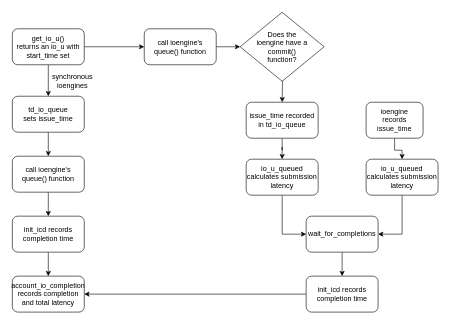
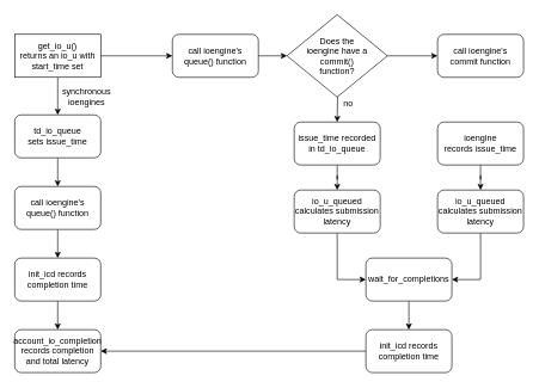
  <mxCell id="0" />
  <mxCell id="1" parent="0" />
  <mxCell id="2" value="" style="edgeStyle=orthogonalEdgeStyle;rounded=0;orthogonalLoop=1;jettySize=auto;html=1;" edge="1" parent="1" source="4" target="6"><mxGeometry relative="1" as="geometry" /></mxCell>
  <mxCell id="3" value="" style="edgeStyle=orthogonalEdgeStyle;rounded=0;orthogonalLoop=1;jettySize=auto;html=1;" edge="1" parent="1" source="4" target="23"><mxGeometry relative="1" as="geometry" /></mxCell>
- <mxCell id="4" value="get_io_u()&lt;br&gt;returns an io_u with start_time set" style="rounded=1;whiteSpace=wrap;html=1;fontSize=12;glass=0;strokeWidth=1;shadow=0;" parent="1" vertex="1"><mxGeometry x="20" y="47.5" width="120" height="60" as="geometry" /></mxCell>
+ <mxCell id="4" value="get_io_u()&lt;br&gt;returns an io_u with start_time set" style="whiteSpace=wrap;html=1;fontSize=12;glass=0;strokeWidth=1;shadow=0;rounded=0;" parent="1" vertex="1"><mxGeometry x="20" y="47.5" width="120" height="60" as="geometry" /></mxCell>
  <mxCell id="5" value="" style="edgeStyle=orthogonalEdgeStyle;rounded=0;orthogonalLoop=1;jettySize=auto;html=1;" edge="1" parent="1" source="6" target="9"><mxGeometry relative="1" as="geometry" /></mxCell>
  <mxCell id="6" value="call ioengine's queue() function" style="rounded=1;whiteSpace=wrap;html=1;" vertex="1" parent="1"><mxGeometry x="240" y="47.5" width="120" height="60" as="geometry" /></mxCell>
  <mxCell id="7" style="edgeStyle=orthogonalEdgeStyle;rounded=0;orthogonalLoop=1;jettySize=auto;html=1;entryX=0.5;entryY=0;entryDx=0;entryDy=0;" edge="1" parent="1" target="14"><mxGeometry relative="1" as="geometry"><mxPoint x="470" y="105" as="sourcePoint" /></mxGeometry></mxCell>
+ <mxCell id="8" value="" style="edgeStyle=orthogonalEdgeStyle;rounded=0;orthogonalLoop=1;jettySize=auto;html=1;" edge="1" parent="1" source="9" target="10"><mxGeometry relative="1" as="geometry" /></mxCell>
  <mxCell id="9" value="Does the&lt;br&gt;ioengine have a&lt;br&gt;commit()&lt;br&gt;function?" style="rhombus;whiteSpace=wrap;html=1;" vertex="1" parent="1"><mxGeometry x="400" width="140" height="115" as="geometry" y="20" /></mxCell>
+ <mxCell id="10" value="call ioengine's&lt;br&gt;commit function" style="rounded=1;whiteSpace=wrap;html=1;" vertex="1" parent="1"><mxGeometry x="610" y="47.5" width="120" height="60" as="geometry" /></mxCell>
  <mxCell id="11" value="" style="edgeStyle=orthogonalEdgeStyle;rounded=0;orthogonalLoop=1;jettySize=auto;html=1;" edge="1" parent="1" source="12" target="19"><mxGeometry relative="1" as="geometry" /></mxCell>
- <mxCell id="12" value="ioengine&lt;br&gt;records issue_time" style="whiteSpace=wrap;html=1;rounded=1;" vertex="1" parent="1"><mxGeometry x="610" y="170" width="95" height="60" as="geometry" /></mxCell>
+ <mxCell id="12" value="ioengine&lt;br&gt;records issue_time" style="whiteSpace=wrap;html=1;rounded=1;" vertex="1" parent="1"><mxGeometry x="610" y="170" width="120" height="60" as="geometry" /></mxCell>
  <mxCell id="13" value="" style="edgeStyle=orthogonalEdgeStyle;rounded=0;orthogonalLoop=1;jettySize=auto;html=1;" edge="1" parent="1" source="14" target="17"><mxGeometry relative="1" as="geometry" /></mxCell>
  <mxCell id="14" value="issue_time recorded in td_io_queue" style="rounded=1;whiteSpace=wrap;html=1;" vertex="1" parent="1"><mxGeometry x="410" y="170" width="120" height="60" as="geometry" /></mxCell>
+ <mxCell id="15" value="no" style="text;html=1;align=center;verticalAlign=middle;resizable=0;points=[];autosize=1;strokeColor=none;" vertex="1" parent="1"><mxGeometry x="470" y="135" width="30" height="20" as="geometry" /></mxCell>
  <mxCell id="16" style="edgeStyle=orthogonalEdgeStyle;rounded=0;orthogonalLoop=1;jettySize=auto;html=1;entryX=0;entryY=0.5;entryDx=0;entryDy=0;" edge="1" parent="1" source="17" target="21"><mxGeometry relative="1" as="geometry" /></mxCell>
  <mxCell id="17" value="io_u_queued calculates submission latency" style="whiteSpace=wrap;html=1;rounded=1;" vertex="1" parent="1"><mxGeometry x="410" y="265" width="120" height="60" as="geometry" /></mxCell>
  <mxCell id="18" style="edgeStyle=orthogonalEdgeStyle;rounded=0;orthogonalLoop=1;jettySize=auto;html=1;entryX=1;entryY=0.5;entryDx=0;entryDy=0;" edge="1" parent="1" source="19" target="21"><mxGeometry relative="1" as="geometry" /></mxCell>
  <mxCell id="19" value="io_u_queued calculates submission latency" style="whiteSpace=wrap;html=1;rounded=1;" vertex="1" parent="1"><mxGeometry x="610" y="265" width="120" height="60" as="geometry" /></mxCell>
  <mxCell id="20" value="" style="edgeStyle=orthogonalEdgeStyle;rounded=0;orthogonalLoop=1;jettySize=auto;html=1;" edge="1" parent="1" source="21"><mxGeometry relative="1" as="geometry"><mxPoint x="570" y="460" as="targetPoint" /></mxGeometry></mxCell>
  <mxCell id="21" value="wait_for_completions" style="rounded=1;whiteSpace=wrap;html=1;" vertex="1" parent="1"><mxGeometry x="510" y="360" width="120" height="60" as="geometry" /></mxCell>
  <mxCell id="22" value="" style="edgeStyle=orthogonalEdgeStyle;rounded=0;orthogonalLoop=1;jettySize=auto;html=1;" edge="1" parent="1" source="23" target="26"><mxGeometry relative="1" as="geometry" /></mxCell>
  <mxCell id="23" value="td_io_queue&lt;br&gt;sets issue_time" style="rounded=1;whiteSpace=wrap;html=1;" vertex="1" parent="1"><mxGeometry x="20" y="160" width="120" height="60" as="geometry" /></mxCell>
  <mxCell id="24" value="synchronous&lt;br&gt;ioengines" style="text;html=1;align=center;verticalAlign=middle;resizable=0;points=[];autosize=1;strokeColor=none;" vertex="1" parent="1"><mxGeometry x="80" y="120" width="80" height="30" as="geometry" /></mxCell>
  <mxCell id="25" value="" style="edgeStyle=orthogonalEdgeStyle;rounded=0;orthogonalLoop=1;jettySize=auto;html=1;" edge="1" parent="1" source="26" target="28"><mxGeometry relative="1" as="geometry" /></mxCell>
  <mxCell id="26" value="call ioengine's queue() function" style="rounded=1;whiteSpace=wrap;html=1;" vertex="1" parent="1"><mxGeometry x="20" y="260" width="120" height="60" as="geometry" /></mxCell>
  <mxCell id="27" value="" style="edgeStyle=orthogonalEdgeStyle;rounded=0;orthogonalLoop=1;jettySize=auto;html=1;" edge="1" parent="1" source="28" target="29"><mxGeometry relative="1" as="geometry" /></mxCell>
  <mxCell id="28" value="init_icd records completion time" style="rounded=1;whiteSpace=wrap;html=1;" vertex="1" parent="1"><mxGeometry x="20" y="360" width="120" height="60" as="geometry" /></mxCell>
  <mxCell id="29" value="account_io_completion records completion and total latency" style="rounded=1;whiteSpace=wrap;html=1;" vertex="1" parent="1"><mxGeometry x="20" y="460" width="120" height="60" as="geometry" /></mxCell>
  <mxCell id="30" style="edgeStyle=orthogonalEdgeStyle;rounded=0;orthogonalLoop=1;jettySize=auto;html=1;entryX=1;entryY=0.5;entryDx=0;entryDy=0;" edge="1" parent="1" source="31" target="29"><mxGeometry relative="1" as="geometry" /></mxCell>
  <mxCell id="31" value="init_icd records completion time" style="rounded=1;whiteSpace=wrap;html=1;" vertex="1" parent="1"><mxGeometry x="510" y="460" width="120" height="60" as="geometry" /></mxCell>
